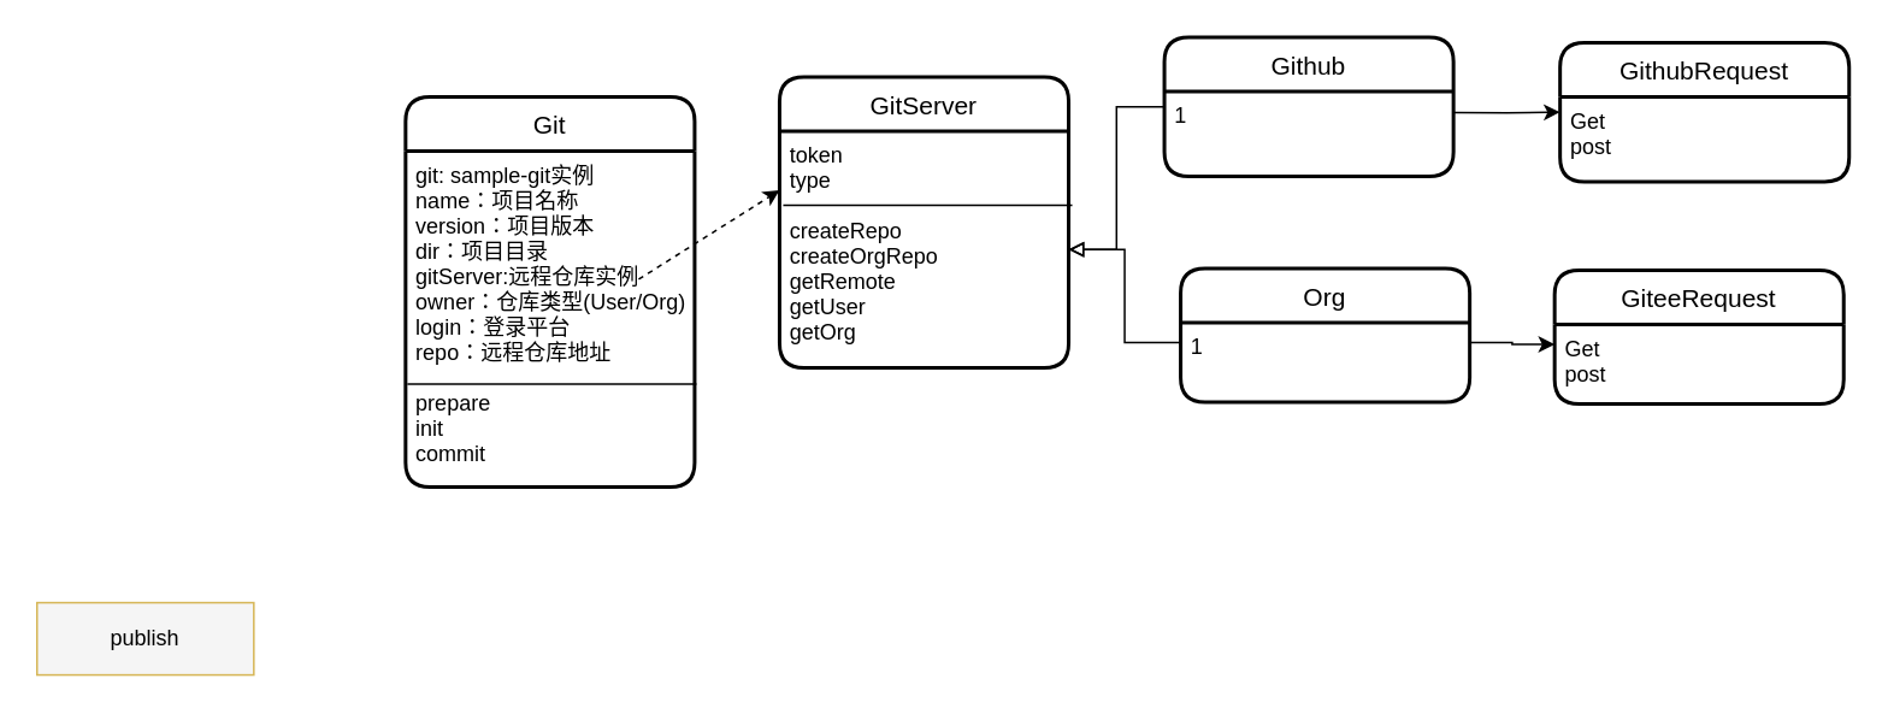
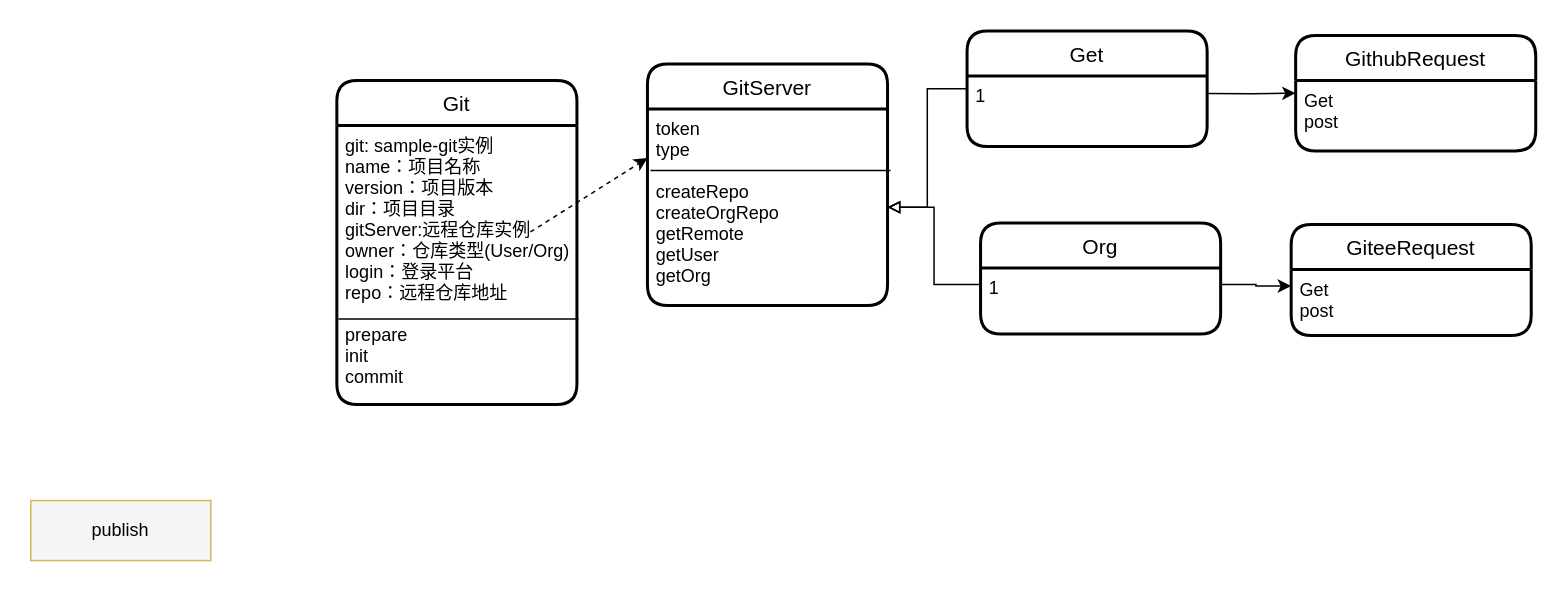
  <mxCell id="0" />
  <mxCell id="1" parent="0" />
  <mxCell id="2" value="publish" style="rounded=0;whiteSpace=wrap;html=1;fillColor=#f5f5f5;strokeColor=#d6b656;" vertex="1" parent="1"><mxGeometry x="20" y="333" width="120" height="40" as="geometry" /></mxCell>
  <mxCell id="3" value="Git" style="swimlane;childLayout=stackLayout;horizontal=1;startSize=30;horizontalStack=0;rounded=1;fontSize=14;fontStyle=0;strokeWidth=2;resizeParent=0;resizeLast=1;shadow=0;dashed=0;align=center;" vertex="1" parent="1"><mxGeometry x="224" y="53" width="160" height="216" as="geometry" /></mxCell>
  <mxCell id="4" value="" style="endArrow=none;html=1;rounded=0;" edge="1" parent="3"><mxGeometry relative="1" as="geometry"><mxPoint x="1" y="159" as="sourcePoint" /><mxPoint x="161" y="159" as="targetPoint" /></mxGeometry></mxCell>
  <mxCell id="5" value="git: sample-git实例&#10;name：项目名称&#10;version：项目版本&#10;dir：项目目录&#10;gitServer:远程仓库实例&#10;owner：仓库类型(User/Org)&#10;login：登录平台&#10;repo：远程仓库地址&#10;&#10;prepare&#10;init&#10;commit&#10;" style="align=left;strokeColor=none;fillColor=none;spacingLeft=4;fontSize=12;verticalAlign=top;resizable=0;rotatable=0;part=1;spacingTop=0;" vertex="1" parent="3"><mxGeometry y="30" width="160" height="186" as="geometry" /></mxCell>
  <mxCell id="6" value="GitServer" style="swimlane;childLayout=stackLayout;horizontal=1;startSize=30;horizontalStack=0;rounded=1;fontSize=14;fontStyle=0;strokeWidth=2;resizeParent=0;resizeLast=1;shadow=0;dashed=0;align=center;" vertex="1" parent="1"><mxGeometry x="431" y="42" width="160" height="161" as="geometry" /></mxCell>
  <mxCell id="7" value="" style="endArrow=none;html=1;rounded=0;" edge="1" parent="6"><mxGeometry relative="1" as="geometry"><mxPoint x="2" y="71" as="sourcePoint" /><mxPoint x="162" y="71" as="targetPoint" /></mxGeometry></mxCell>
  <mxCell id="8" value="token&#10;type&#10;&#10;createRepo&#10;createOrgRepo&#10;getRemote&#10;getUser&#10;getOrg" style="align=left;strokeColor=none;fillColor=none;spacingLeft=4;fontSize=12;verticalAlign=top;resizable=0;rotatable=0;part=1;spacingTop=0;" vertex="1" parent="6"><mxGeometry y="30" width="160" height="131" as="geometry" /></mxCell>
  <mxCell id="9" value="" style="endArrow=classic;html=1;entryX=0;entryY=0.25;entryDx=0;entryDy=0;dashed=1;" edge="1" parent="1" target="8"><mxGeometry width="50" height="50" relative="1" as="geometry"><mxPoint x="353" y="154" as="sourcePoint" /><mxPoint x="403" y="104" as="targetPoint" /></mxGeometry></mxCell>
  <mxCell id="10" style="edgeStyle=orthogonalEdgeStyle;rounded=0;orthogonalLoop=1;jettySize=auto;html=1;exitX=1;exitY=0.25;exitDx=0;exitDy=0;entryX=0;entryY=0.25;entryDx=0;entryDy=0;" edge="1" parent="1" source="20" target="12"><mxGeometry relative="1" as="geometry" /></mxCell>
  <mxCell id="11" value="GiteeRequest" style="swimlane;childLayout=stackLayout;horizontal=1;startSize=30;horizontalStack=0;rounded=1;fontSize=14;fontStyle=0;strokeWidth=2;resizeParent=0;resizeLast=1;shadow=0;dashed=0;align=center;" vertex="1" parent="1"><mxGeometry x="860" y="149" width="160" height="74" as="geometry" /></mxCell>
  <mxCell id="12" value="Get&#10;post" style="align=left;strokeColor=none;fillColor=none;spacingLeft=4;fontSize=12;verticalAlign=top;resizable=0;rotatable=0;part=1;spacingTop=0;" vertex="1" parent="11"><mxGeometry y="30" width="160" height="44" as="geometry" /></mxCell>
  <mxCell id="13" style="edgeStyle=orthogonalEdgeStyle;rounded=0;orthogonalLoop=1;jettySize=auto;html=1;exitX=1;exitY=0.25;exitDx=0;exitDy=0;entryX=0;entryY=0.5;entryDx=0;entryDy=0;" edge="1" parent="1" source="18" target="14"><mxGeometry relative="1" as="geometry" /></mxCell>
  <mxCell id="14" value="GithubRequest" style="swimlane;childLayout=stackLayout;horizontal=1;startSize=30;horizontalStack=0;rounded=1;fontSize=14;fontStyle=0;strokeWidth=2;resizeParent=0;resizeLast=1;shadow=0;dashed=0;align=center;" vertex="1" parent="1"><mxGeometry x="863" y="23" width="160" height="77" as="geometry" /></mxCell>
  <mxCell id="15" value="Get&#10;post" style="align=left;strokeColor=none;fillColor=none;spacingLeft=4;fontSize=12;verticalAlign=top;resizable=0;rotatable=0;part=1;spacingTop=0;" vertex="1" parent="14"><mxGeometry y="30" width="160" height="47" as="geometry" /></mxCell>
  <mxCell id="16" style="edgeStyle=orthogonalEdgeStyle;rounded=0;orthogonalLoop=1;jettySize=auto;html=1;exitX=0;exitY=0.5;exitDx=0;exitDy=0;entryX=1;entryY=0.5;entryDx=0;entryDy=0;endArrow=block;endFill=0;" edge="1" parent="1" source="17" target="8"><mxGeometry relative="1" as="geometry" /></mxCell>
- <mxCell id="17" value="Github" style="swimlane;childLayout=stackLayout;horizontal=1;startSize=30;horizontalStack=0;rounded=1;fontSize=14;fontStyle=0;strokeWidth=2;resizeParent=0;resizeLast=1;shadow=0;dashed=0;align=center;" vertex="1" parent="1"><mxGeometry x="644" y="20" width="160" height="77" as="geometry" /></mxCell>
+ <mxCell id="17" value="Get" style="swimlane;childLayout=stackLayout;horizontal=1;startSize=30;horizontalStack=0;rounded=1;fontSize=14;fontStyle=0;strokeWidth=2;resizeParent=0;resizeLast=1;shadow=0;dashed=0;align=center;" vertex="1" parent="1"><mxGeometry x="644" y="20" width="160" height="77" as="geometry" /></mxCell>
  <mxCell id="18" value="1" style="align=left;strokeColor=none;fillColor=none;spacingLeft=4;fontSize=12;verticalAlign=top;resizable=0;rotatable=0;part=1;spacingTop=0;" vertex="1" parent="17"><mxGeometry y="30" width="160" height="47" as="geometry" /></mxCell>
  <mxCell id="19" value="Org" style="swimlane;childLayout=stackLayout;horizontal=1;startSize=30;horizontalStack=0;rounded=1;fontSize=14;fontStyle=0;strokeWidth=2;resizeParent=0;resizeLast=1;shadow=0;dashed=0;align=center;" vertex="1" parent="1"><mxGeometry x="653" y="148" width="160" height="74" as="geometry" /></mxCell>
  <mxCell id="20" value="1" style="align=left;strokeColor=none;fillColor=none;spacingLeft=4;fontSize=12;verticalAlign=top;resizable=0;rotatable=0;part=1;spacingTop=0;" vertex="1" parent="19"><mxGeometry y="30" width="160" height="44" as="geometry" /></mxCell>
  <mxCell id="21" style="edgeStyle=orthogonalEdgeStyle;rounded=0;orthogonalLoop=1;jettySize=auto;html=1;exitX=0;exitY=0.25;exitDx=0;exitDy=0;endArrow=block;endFill=0;" edge="1" parent="1" source="20" target="8"><mxGeometry relative="1" as="geometry" /></mxCell>
